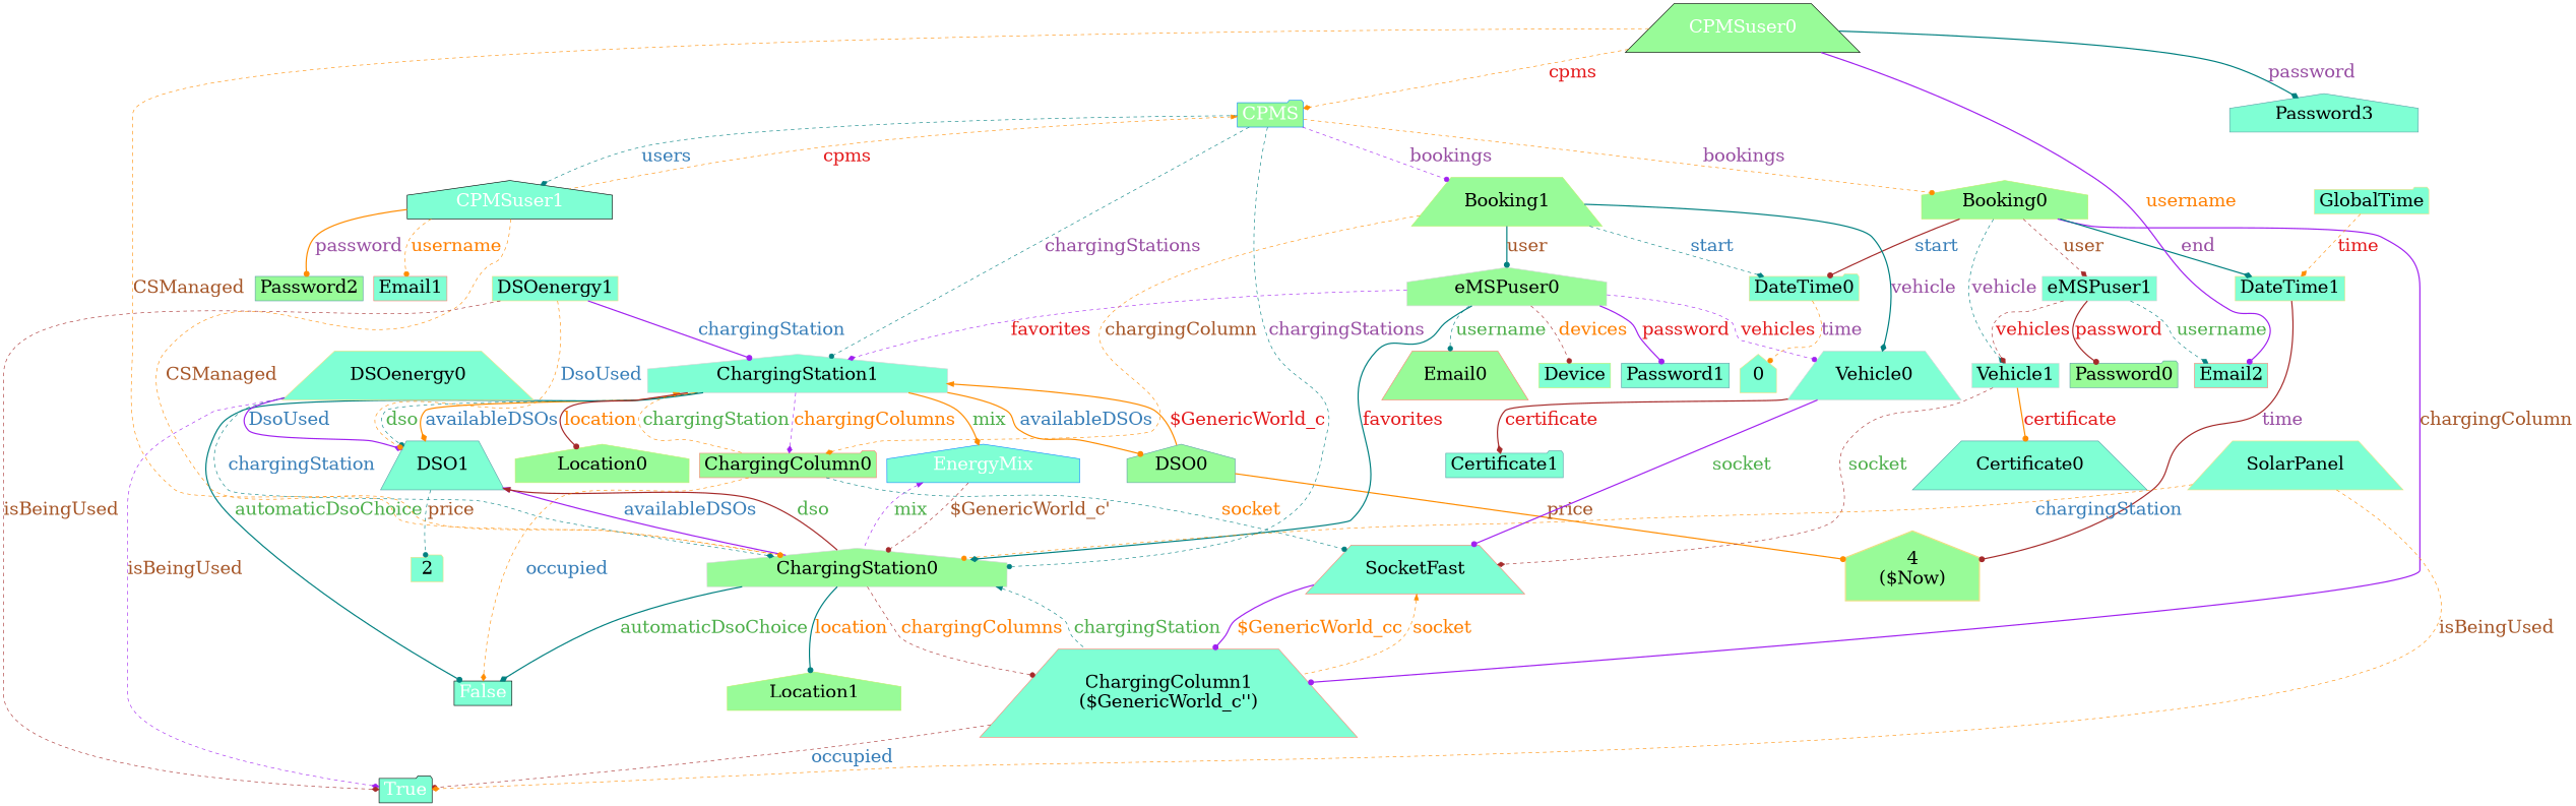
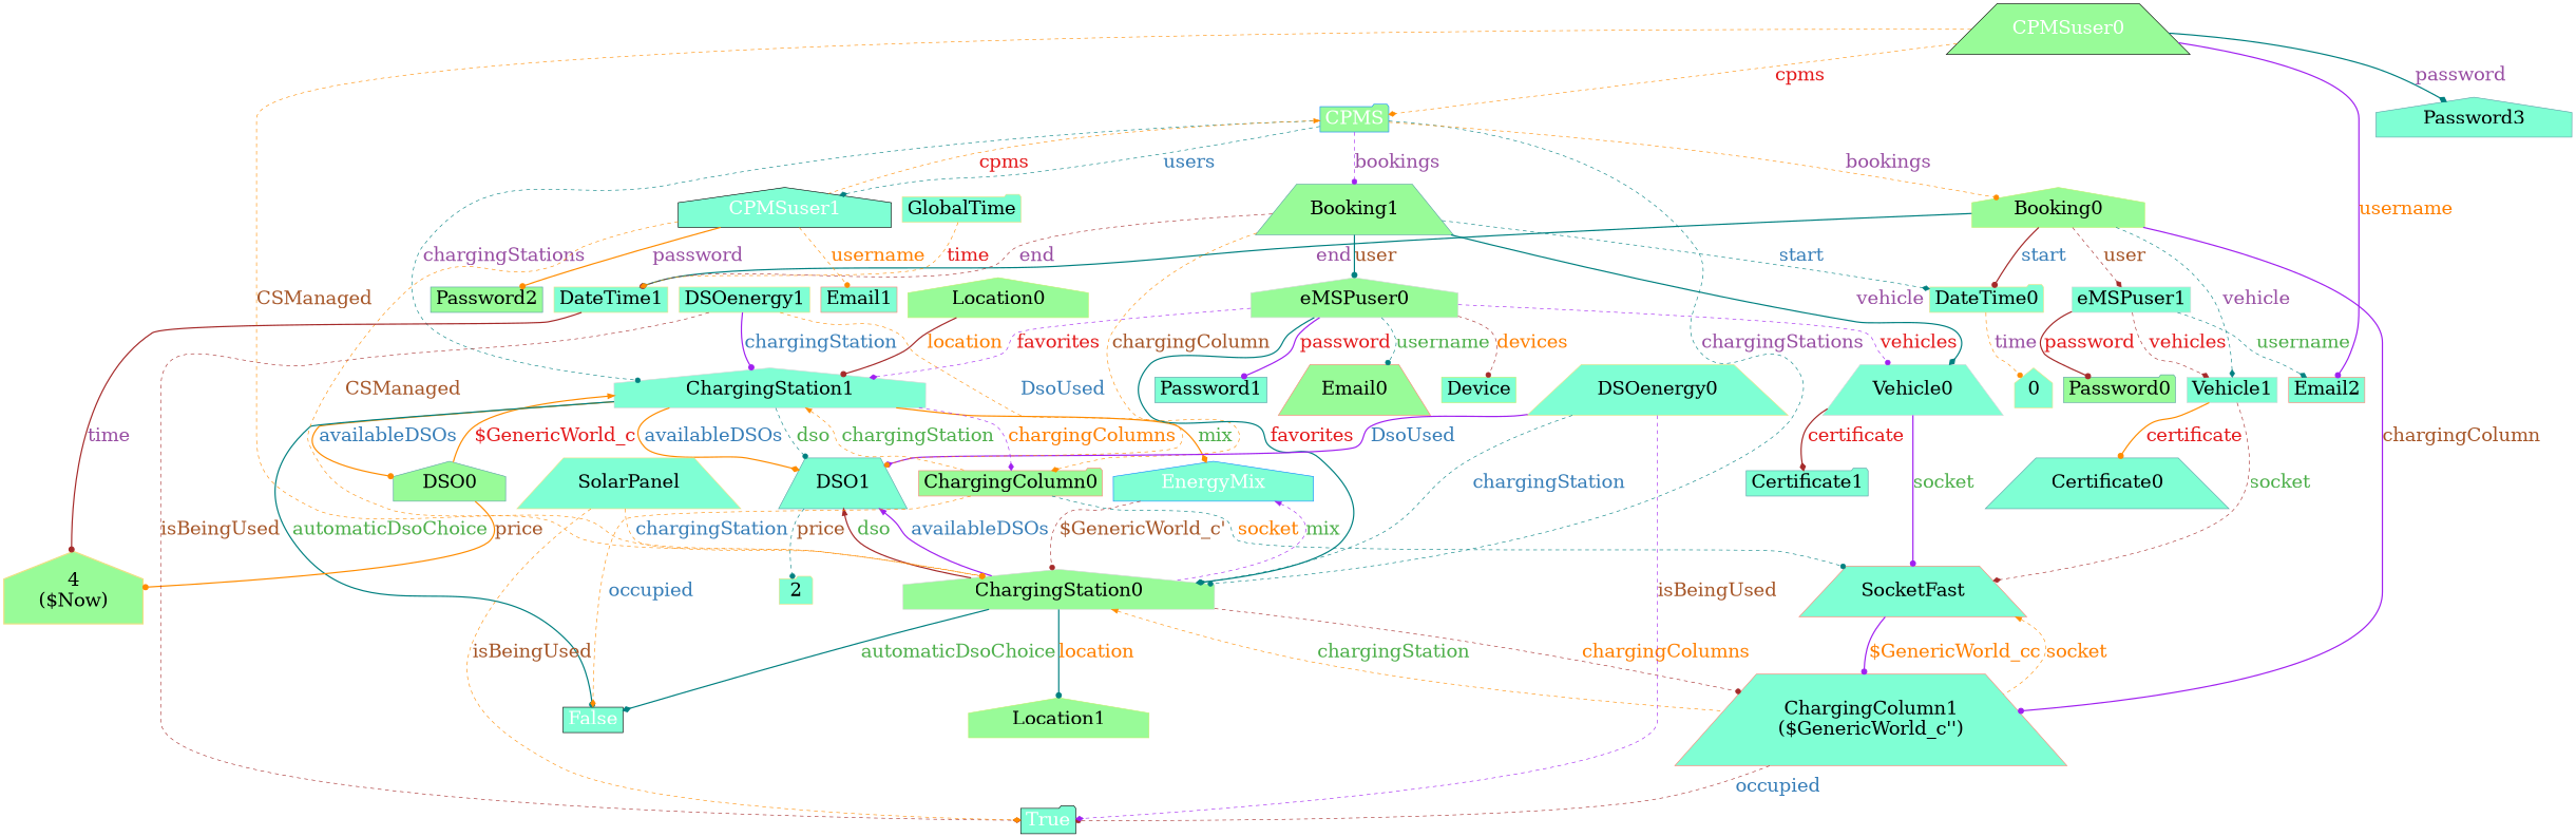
  digraph {
    fontsize=12
    rankdir=TB
    node [color="#efdf84" fillcolor=aquamarine fontcolor="#000000" fontsize=30 shape=house style="filled, solid"]
    edge [color=darkorange dir=forward fontcolor="#377eb8" fontsize=30 style=dashed uuid="<ChargingStation1, DSO1>" weight=2 arrowhead=dot]
    n1 [color="#d6d6d6" label=ChargingStation1 uuid=ChargingStation1]
    n2 [color="#5a9ea5" fillcolor=palegreen label=DSO0 uuid=DSO0]
    n3 [color="#5a9ea5" label=DSO1 shape=trapezium uuid=DSO1]
    n4 [color="#0f87ff" fontcolor="#ffffff" label=EnergyMix uuid=EnergyMix]
    n5 [color="#000000" fontcolor="#FFFFFF" label=False shape=box uuid=False]
    n6 [color="#ff8273" fillcolor=palegreen label=ChargingColumn0 shape=folder uuid=ChargingColumn0]
    n7 [color="#bdef6b" fillcolor=palegreen label=Location0 uuid=Location0]
    n8 [fillcolor=palegreen label="4\n($Now)" style="filled, bold" uuid=4]
    n9 [color="#d6d6d6" fillcolor=palegreen label=ChargingStation0 uuid=ChargingStation0]
    n10 [label=2 shape=folder uuid=2]
    n11 [color="#ff8273" label=SocketFast shape=trapezium uuid=SocketFast]
    n12 [color="#ff8273" label="ChargingColumn1\n($GenericWorld_c'')" shape=trapezium uuid=ChargingColumn1]
    n13 [color="#bdef6b" fillcolor=palegreen label=Location1 uuid=Location1]
    n14 [color="#000000" fontcolor="#FFFFFF" label=True shape=folder uuid=True]
    n15 [color="#0f87ff" fillcolor=palegreen fontcolor="#ffffff" label=CPMS shape=folder uuid=CPMS]
    n16 [color="#bdef6b" fillcolor=palegreen label=Booking0 uuid=Booking0]
-   n17 [color="#bdef6b" fillcolor=palegreen label=Booking1 shape=trapezium uuid=Booking1]
+   n17 [color="#5a9ea5" fillcolor=palegreen label=Booking1 shape=trapezium uuid=Booking1]
    n18 [color="#000000" fontcolor="#FFFFFF" label=CPMSuser1 uuid=CPMSuser1]
    n19 [color="#d6d6d6" label=Vehicle1 shape=box uuid=Vehicle1]
    n20 [label=DateTime1 shape=box uuid=DateTime1]
    n21 [color="#d6d6d6" label=eMSPuser1 shape=box uuid=eMSPuser1]
    n22 [label=DateTime0 shape=folder uuid=DateTime0]
    n23 [color="#d6d6d6" label=Vehicle0 shape=trapezium uuid=Vehicle0]
    n24 [color="#d6d6d6" fillcolor=palegreen label=eMSPuser0 uuid=eMSPuser0]
    n25 [color="#5a9ea5" fillcolor=palegreen label=Password2 shape=box uuid=Password2]
    n26 [color="#ff8273" label=Email1 shape=box uuid=Email1]
    n27 [color="#5a9ea5" label=Certificate0 shape=trapezium uuid=Certificate0]
    n28 [color="#ff8273" label=Email2 shape=box uuid=Email2]
    n29 [color="#5a9ea5" fillcolor=palegreen label=Password0 shape=folder uuid=Password0]
    n30 [label=0 uuid=0]
    n31 [color="#5a9ea5" label=Certificate1 shape=folder uuid=Certificate1]
    n32 [color="#bdef6b" label=Device shape=box uuid=Device]
    n33 [color="#5a9ea5" label=Password1 shape=box uuid=Password1]
    n34 [color="#ff8273" fillcolor=palegreen label=Email0 shape=trapezium uuid=Email0]
    n35 [label=DSOenergy0 shape=trapezium uuid=DSOenergy0]
    n36 [label=DSOenergy1 shape=box uuid=DSOenergy1]
    n37 [label=SolarPanel shape=trapezium uuid=SolarPanel]
    n38 [color="#000000" fillcolor=palegreen fontcolor="#FFFFFF" label=CPMSuser0 shape=trapezium uuid=CPMSuser0]
    n39 [color="#5a9ea5" label=Password3 uuid=Password3]
    n40 [label=GlobalTime shape=folder uuid=GlobalTime]
    n1 -> n2 [dir=back fontcolor="#e41a1c" label="$GenericWorld_c" style=bold uuid="<DSO0, ChargingStation1>" arrowhead=""]
    n1 -> n2 [label=availableDSOs style=bold uuid="<ChargingStation1, DSO0>"]
    n1 -> n3 [arrowhead=diamond label=availableDSOs style=bold]
    n1 -> n3 [color=teal fontcolor="#4daf4a" label=dso]
    n1 -> n4 [arrowhead=diamond fontcolor="#4daf4a" label=mix style=bold uuid="<ChargingStation1, EnergyMix>"]
    n1 -> n5 [color=teal fontcolor="#4daf4a" label=automaticDsoChoice style=bold uuid="<ChargingStation1, False>"]
    n1 -> n6 [arrowhead=diamond color=purple fontcolor="#ff7f00" label=chargingColumns uuid="<ChargingStation1, ChargingColumn0>"]
    n1 -> n6 [dir=back fontcolor="#4daf4a" label=chargingStation uuid="<ChargingColumn0, ChargingStation1>" arrowhead=""]
-   n1 -> n7 [color=brown fontcolor="#ff7f00" label=location style=bold uuid="<ChargingStation1, Location0>"]
+   n7 -> n1 [color=brown fontcolor="#ff7f00" label=location style=bold uuid="<ChargingStation1, Location0>"]
    n2 -> n8 [fontcolor="#a65628" label=price style=bold uuid="<DSO0, 4>"]
    n3 -> n9 [color=purple dir=back label=availableDSOs style=bold uuid="<ChargingStation0, DSO1>" arrowhead=""]
    n3 -> n9 [color=brown dir=back fontcolor="#4daf4a" label=dso style=bold uuid="<ChargingStation0, DSO1>" arrowhead=""]
    n3 -> n10 [color=teal fontcolor="#a65628" label=price uuid="<DSO1, 2>"]
    n4 -> n9 [color=brown fontcolor="#a65628" label="$GenericWorld_c'" uuid="<EnergyMix, ChargingStation0>"]
    n4 -> n9 [color=purple dir=back fontcolor="#4daf4a" label=mix uuid="<ChargingStation0, EnergyMix>" arrowhead=""]
    n6 -> n5 [arrowhead=diamond label=occupied uuid="<ChargingColumn0, False>"]
    n6 -> n11 [color=teal fontcolor="#ff7f00" label=socket uuid="<ChargingColumn0, SocketFast>"]
    n9 -> n5 [arrowhead=diamond color=teal fontcolor="#4daf4a" label=automaticDsoChoice style=bold uuid="<ChargingStation0, False>"]
    n9 -> n12 [color=brown fontcolor="#ff7f00" label=chargingColumns uuid="<ChargingStation0, ChargingColumn1>"]
-   n9 -> n12 [color=teal dir=back fontcolor="#4daf4a" label=chargingStation uuid="<ChargingColumn1, ChargingStation0>" arrowhead=""]
+   n9 -> n12 [dir=back fontcolor="#4daf4a" label=chargingStation uuid="<ChargingColumn1, ChargingStation0>" arrowhead=""]
    n9 -> n13 [color=teal fontcolor="#ff7f00" label=location style=bold uuid="<ChargingStation0, Location1>"]
    n11 -> n12 [color=purple fontcolor="#ff7f00" label="$GenericWorld_cc" style=bold uuid="<SocketFast, ChargingColumn1>"]
    n11 -> n12 [dir=back fontcolor="#ff7f00" label=socket uuid="<ChargingColumn1, SocketFast>" arrowhead=""]
    n12 -> n14 [color=brown label=occupied uuid="<ChargingColumn1, True>"]
    n15 -> n1 [color=teal fontcolor="#984ea3" label=chargingStations uuid="<CPMS, ChargingStation1>"]
    n15 -> n9 [color=teal fontcolor="#984ea3" label=chargingStations uuid="<CPMS, ChargingStation0>"]
    n15 -> n16 [fontcolor="#984ea3" label=bookings uuid="<CPMS, Booking0>"]
    n15 -> n17 [color=purple fontcolor="#984ea3" label=bookings uuid="<CPMS, Booking1>"]
    n15 -> n18 [dir=back fontcolor="#e41a1c" label=cpms uuid="<CPMSuser1, CPMS>" arrowhead=""]
    n15 -> n18 [arrowhead=diamond color=teal label=users uuid="<CPMS, CPMSuser1>"]
    n16 -> n12 [color=purple fontcolor="#a65628" label=chargingColumn style=bold uuid="<Booking0, ChargingColumn1>"]
    n16 -> n19 [arrowhead=diamond color=teal fontcolor="#984ea3" label=vehicle uuid="<Booking0, Vehicle1>"]
    n16 -> n20 [arrowhead=diamond color=teal fontcolor="#984ea3" label=end style=bold uuid="<Booking0, DateTime1>"]
    n16 -> n21 [arrowhead=diamond color=brown fontcolor="#a65628" label=user uuid="<Booking0, eMSPuser1>"]
    n16 -> n22 [color=brown label=start style=bold uuid="<Booking0, DateTime0>"]
    n17 -> n6 [arrowhead=diamond fontcolor="#a65628" label=chargingColumn uuid="<Booking1, ChargingColumn0>"]
+   n17 -> n20 [color=brown fontcolor="#984ea3" label=end uuid="<Booking1, DateTime1>"]
    n17 -> n22 [arrowhead=diamond color=teal label=start uuid="<Booking1, DateTime0>"]
    n17 -> n23 [arrowhead=diamond color=teal fontcolor="#984ea3" label=vehicle style=bold uuid="<Booking1, Vehicle0>"]
    n17 -> n24 [color=teal fontcolor="#a65628" label=user style=bold uuid="<Booking1, eMSPuser0>"]
    n18 -> n9 [fontcolor="#a65628" label=CSManaged uuid="<CPMSuser1, ChargingStation0>"]
    n18 -> n25 [fontcolor="#984ea3" label=password style=bold uuid="<CPMSuser1, Password2>"]
    n18 -> n26 [fontcolor="#ff7f00" label=username uuid="<CPMSuser1, Email1>"]
    n19 -> n11 [arrowhead=diamond color=brown fontcolor="#4daf4a" label=socket uuid="<Vehicle1, SocketFast>"]
    n19 -> n27 [fontcolor="#e41a1c" label=certificate style=bold uuid="<Vehicle1, Certificate0>"]
    n20 -> n8 [color=brown fontcolor="#984ea3" label=time style=bold uuid="<DateTime1, 4>"]
    n21 -> n19 [arrowhead=diamond color=brown fontcolor="#e41a1c" label=vehicles uuid="<eMSPuser1, Vehicle1>"]
    n21 -> n28 [arrowhead=diamond color=teal fontcolor="#4daf4a" label=username uuid="<eMSPuser1, Email2>"]
    n21 -> n29 [color=brown fontcolor="#e41a1c" label=password style=bold uuid="<eMSPuser1, Password0>"]
    n22 -> n30 [fontcolor="#984ea3" label=time uuid="<DateTime0, 0>"]
    n23 -> n11 [color=purple fontcolor="#4daf4a" label=socket style=bold uuid="<Vehicle0, SocketFast>"]
    n23 -> n31 [arrowhead=diamond color=brown fontcolor="#e41a1c" label=certificate style=bold uuid="<Vehicle0, Certificate1>"]
    n24 -> n1 [arrowhead=diamond color=purple fontcolor="#e41a1c" label=favorites uuid="<eMSPuser0, ChargingStation1>"]
    n24 -> n9 [arrowhead=diamond color=teal fontcolor="#e41a1c" label=favorites style=bold uuid="<eMSPuser0, ChargingStation0>"]
    n24 -> n23 [color=purple fontcolor="#e41a1c" label=vehicles uuid="<eMSPuser0, Vehicle0>"]
    n24 -> n32 [color=brown fontcolor="#ff7f00" label=devices uuid="<eMSPuser0, Device>"]
    n24 -> n33 [color=purple fontcolor="#e41a1c" label=password style=bold uuid="<eMSPuser0, Password1>"]
    n24 -> n34 [color=teal fontcolor="#4daf4a" label=username uuid="<eMSPuser0, Email0>"]
    n35 -> n3 [arrowhead=diamond color=purple label=DsoUsed style=bold uuid="<DSOenergy0, DSO1>"]
    n35 -> n9 [arrowhead=diamond color=teal label=chargingStation uuid="<DSOenergy0, ChargingStation0>"]
    n35 -> n14 [arrowhead=diamond color=purple fontcolor="#a65628" label=isBeingUsed uuid="<DSOenergy0, True>"]
    n36 -> n1 [color=purple label=chargingStation style=bold uuid="<DSOenergy1, ChargingStation1>"]
    n36 -> n3 [label=DsoUsed uuid="<DSOenergy1, DSO1>"]
    n36 -> n14 [arrowhead=diamond color=brown fontcolor="#a65628" label=isBeingUsed uuid="<DSOenergy1, True>"]
    n37 -> n9 [label=chargingStation uuid="<SolarPanel, ChargingStation0>"]
    n37 -> n14 [arrowhead=diamond fontcolor="#a65628" label=isBeingUsed uuid="<SolarPanel, True>"]
    n38 -> n9 [fontcolor="#a65628" label=CSManaged uuid="<CPMSuser0, ChargingStation0>"]
    n38 -> n15 [arrowhead=diamond fontcolor="#e41a1c" label=cpms uuid="<CPMSuser0, CPMS>"]
    n38 -> n28 [color=purple fontcolor="#ff7f00" label=username style=bold uuid="<CPMSuser0, Email2>"]
    n38 -> n39 [arrowhead=diamond color=teal fontcolor="#984ea3" label=password style=bold uuid="<CPMSuser0, Password3>"]
    n40 -> n20 [arrowhead=diamond fontcolor="#e41a1c" label=time uuid="<GlobalTime, DateTime1>"]
  }
